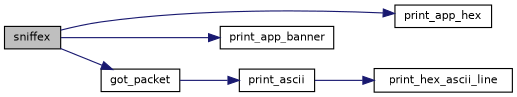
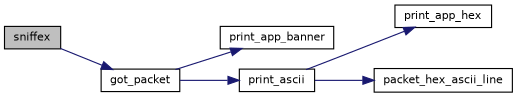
  digraph {
    rankdir=LR
    node [color=black fillcolor=white fontname=Helvetica fontsize=10 shape=record style=filled]
    edge [color=midnightblue fontname=Helvetica fontsize=10 labelfontname=Helvetica labelfontsize=10 style=solid]
    n1 [fillcolor=grey75 fontcolor=black height=0.2 label=sniffex width=0.4]
    n2 [height=0.2 label=print_app_banner width=0.4]
    n3 [height=0.2 label=print_app_hex width=0.4]
    n4 [height=0.2 label=got_packet width=0.4]
    n5 [height=0.2 label=print_ascii width=0.4]
-   n6 [height=0.2 label=print_hex_ascii_line width=0.4]
-   n1 -> n2
-   n1 -> n3
+   n6 [height=0.2 label=packet_hex_ascii_line width=0.4]
+   n4 -> n2
+   n5 -> n3
    n1 -> n4
    n4 -> n5
    n5 -> n6
  }
